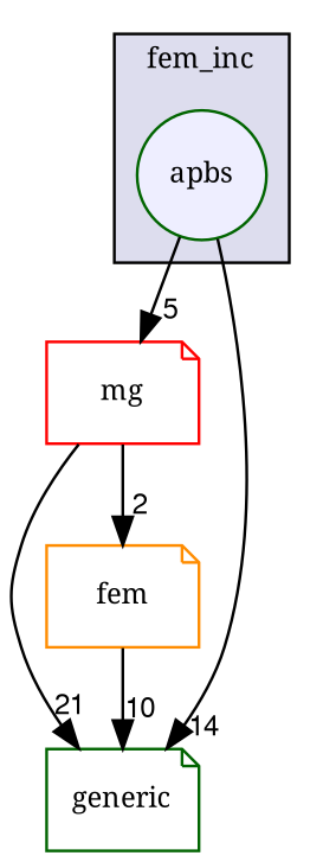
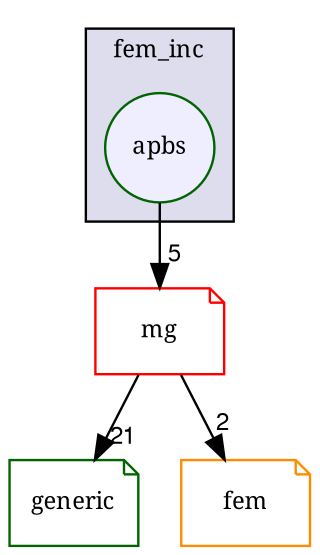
  digraph {
    compound=true
    fontname="Noto Serif"
    node [color=darkgreen fillcolor=white fontname="Noto Serif" fontsize=10 shape=note style=filled]
    edge [fontname="Noto Serif" labeldistance=1.5 labelfontname=FreeSans labelfontsize=10]
    n1 [fillcolor="#eeeeff" label=apbs pencolor=black shape=circle]
    n2 [color=red label=mg]
    n3 [label=generic]
    n4 [color=darkorange label=fem]
    subgraph cluster_1 {
      bgcolor="#ddddee"
      fontsize=10
      label=fem_inc
      pencolor=black
      n1
    }
    n1 -> n2 [headlabel=5]
-   n1 -> n3 [headlabel=14]
    n2 -> n3 [headlabel=21]
    n2 -> n4 [headlabel=2]
-   n4 -> n3 [headlabel=10]
  }
